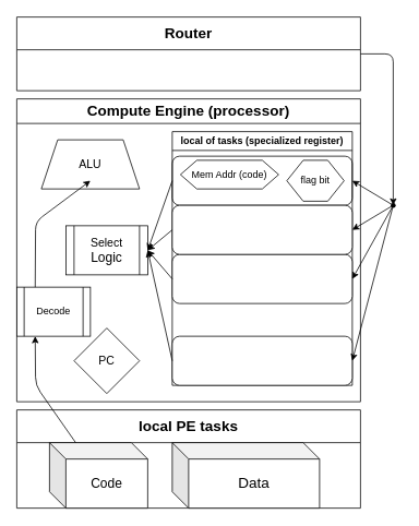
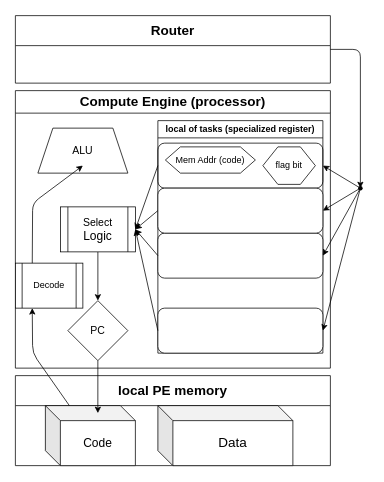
  <mxCell id="0" />
  <mxCell id="1" parent="0" />
  <mxCell id="2" value="&lt;font style=&quot;font-size: 18px;&quot;&gt;Compute Engine (processor)&lt;/font&gt;" style="swimlane;whiteSpace=wrap;html=1;startSize=30;" parent="1" vertex="1"><mxGeometry x="20" y="120" width="420" height="370" as="geometry" /></mxCell>
  <mxCell id="3" value="" style="rounded=1;whiteSpace=wrap;html=1;" parent="2" vertex="1"><mxGeometry x="190" y="70" width="220" height="60" as="geometry" /></mxCell>
  <mxCell id="4" value="&lt;font style=&quot;font-size: 14px;&quot;&gt;ALU&lt;/font&gt;" style="shape=trapezoid;perimeter=trapezoidPerimeter;whiteSpace=wrap;html=1;fixedSize=1;" parent="2" vertex="1"><mxGeometry x="30" y="50" width="120" height="60" as="geometry" /></mxCell>
+ <mxCell id="5" style="edgeStyle=none;html=1;entryX=0.5;entryY=0;entryDx=0;entryDy=0;" parent="2" source="6" target="7" edge="1"><mxGeometry relative="1" as="geometry" /></mxCell>
  <mxCell id="6" value="&lt;font style=&quot;font-size: 14px;&quot;&gt;Select&lt;/font&gt;&lt;div&gt;&lt;font size=&quot;3&quot;&gt;Logic&lt;/font&gt;&lt;/div&gt;" style="shape=process;whiteSpace=wrap;html=1;backgroundOutline=1;" parent="2" vertex="1"><mxGeometry x="60" y="155" width="100" height="60" as="geometry" /></mxCell>
  <mxCell id="7" value="&lt;font style=&quot;font-size: 14px;&quot;&gt;PC&lt;/font&gt;" style="rhombus;whiteSpace=wrap;html=1;" parent="2" vertex="1"><mxGeometry x="70" y="280" width="80" height="80" as="geometry" /></mxCell>
  <mxCell id="8" value="Decode" style="shape=process;whiteSpace=wrap;html=1;backgroundOutline=1;" parent="2" vertex="1"><mxGeometry y="230" width="90" height="60" as="geometry" /></mxCell>
  <mxCell id="9" value="local of tasks (specialized register)" style="swimlane;whiteSpace=wrap;html=1;" parent="2" vertex="1"><mxGeometry x="190" y="40" width="220" height="310" as="geometry" /></mxCell>
  <mxCell id="10" value="" style="rounded=1;whiteSpace=wrap;html=1;" parent="9" vertex="1"><mxGeometry y="150" width="220" height="60" as="geometry" /></mxCell>
  <mxCell id="11" value="" style="rounded=1;whiteSpace=wrap;html=1;" parent="9" vertex="1"><mxGeometry y="250" width="220" height="60" as="geometry" /></mxCell>
  <mxCell id="12" value="" style="rounded=1;whiteSpace=wrap;html=1;" parent="9" vertex="1"><mxGeometry y="90" width="220" height="60" as="geometry" /></mxCell>
  <mxCell id="13" style="edgeStyle=none;html=1;exitX=0;exitY=0.5;exitDx=0;exitDy=0;entryX=1;entryY=0.5;entryDx=0;entryDy=0;" parent="2" source="3" target="6" edge="1"><mxGeometry relative="1" as="geometry" /></mxCell>
  <mxCell id="14" style="edgeStyle=none;html=1;exitX=0;exitY=0.5;exitDx=0;exitDy=0;entryX=1;entryY=0.5;entryDx=0;entryDy=0;" parent="2" source="10" target="6" edge="1"><mxGeometry relative="1" as="geometry"><mxPoint x="160" y="210" as="targetPoint" /></mxGeometry></mxCell>
  <mxCell id="15" style="edgeStyle=none;html=1;exitX=0;exitY=0.5;exitDx=0;exitDy=0;entryX=1;entryY=0.5;entryDx=0;entryDy=0;" parent="2" source="11" target="6" edge="1"><mxGeometry relative="1" as="geometry"><mxPoint x="160" y="260" as="targetPoint" /></mxGeometry></mxCell>
  <mxCell id="16" style="edgeStyle=none;html=1;exitX=0;exitY=0.5;exitDx=0;exitDy=0;entryX=1;entryY=0.5;entryDx=0;entryDy=0;" parent="2" source="12" target="6" edge="1"><mxGeometry relative="1" as="geometry"><mxPoint x="150" y="200" as="targetPoint" /></mxGeometry></mxCell>
  <mxCell id="17" style="edgeStyle=none;html=1;exitX=0.25;exitY=0;exitDx=0;exitDy=0;entryX=0.5;entryY=0.833;entryDx=0;entryDy=0;entryPerimeter=0;" parent="2" source="8" target="4" edge="1"><mxGeometry relative="1" as="geometry"><Array as="points"><mxPoint x="23" y="150" /></Array></mxGeometry></mxCell>
  <mxCell id="18" value="Mem Addr (code)" style="shape=hexagon;perimeter=hexagonPerimeter2;whiteSpace=wrap;html=1;fixedSize=1;" parent="2" vertex="1"><mxGeometry x="200" y="75" width="120" height="35" as="geometry" /></mxCell>
  <mxCell id="19" value="flag bit" style="shape=hexagon;perimeter=hexagonPerimeter2;whiteSpace=wrap;html=1;fixedSize=1;" parent="2" vertex="1"><mxGeometry x="330" y="75" width="70" height="50" as="geometry" /></mxCell>
  <mxCell id="20" value="&lt;font style=&quot;font-size: 18px;&quot;&gt;Router&lt;/font&gt;" style="swimlane;whiteSpace=wrap;html=1;startSize=40;" parent="1" vertex="1"><mxGeometry x="20" y="20" width="420" height="90" as="geometry" /></mxCell>
  <mxCell id="21" style="edgeStyle=none;html=1;entryX=1;entryY=0.5;entryDx=0;entryDy=0;" parent="1" source="25" target="3" edge="1"><mxGeometry relative="1" as="geometry" /></mxCell>
  <mxCell id="22" style="edgeStyle=none;html=1;entryX=1;entryY=0.5;entryDx=0;entryDy=0;" parent="1" source="25" target="12" edge="1"><mxGeometry relative="1" as="geometry" /></mxCell>
  <mxCell id="23" style="edgeStyle=none;html=1;entryX=1;entryY=0.5;entryDx=0;entryDy=0;" parent="1" source="25" target="10" edge="1"><mxGeometry relative="1" as="geometry" /></mxCell>
  <mxCell id="24" style="edgeStyle=none;html=1;entryX=1;entryY=0.5;entryDx=0;entryDy=0;" parent="1" source="25" target="11" edge="1"><mxGeometry relative="1" as="geometry" /></mxCell>
  <mxCell id="25" value="" style="shape=waypoint;sketch=0;fillStyle=solid;size=6;pointerEvents=1;points=[];fillColor=none;resizable=0;rotatable=0;perimeter=centerPerimeter;snapToPoint=1;" parent="1" vertex="1"><mxGeometry x="470" y="240" width="20" height="20" as="geometry" /></mxCell>
  <mxCell id="26" style="edgeStyle=none;html=1;exitX=1;exitY=0.5;exitDx=0;exitDy=0;entryX=0.617;entryY=0.988;entryDx=0;entryDy=0;entryPerimeter=0;" parent="1" source="20" target="25" edge="1"><mxGeometry relative="1" as="geometry"><Array as="points"><mxPoint x="480" y="65" /></Array></mxGeometry></mxCell>
- <mxCell id="27" value="&lt;span style=&quot;font-size: 18px;&quot;&gt;local PE tasks&lt;/span&gt;" style="swimlane;whiteSpace=wrap;html=1;startSize=40;" parent="1" vertex="1"><mxGeometry x="20" y="500" width="420" height="120" as="geometry" /></mxCell>
+ <mxCell id="27" value="&lt;span style=&quot;font-size: 18px;&quot;&gt;local PE memory&lt;/span&gt;" style="swimlane;whiteSpace=wrap;html=1;startSize=40;" parent="1" vertex="1"><mxGeometry x="20" y="500" width="420" height="120" as="geometry" /></mxCell>
  <mxCell id="28" value="&lt;font size=&quot;3&quot;&gt;Code&lt;/font&gt;" style="shape=cube;whiteSpace=wrap;html=1;boundedLbl=1;backgroundOutline=1;darkOpacity=0.05;darkOpacity2=0.1;" parent="27" vertex="1"><mxGeometry x="40" y="40" width="120" height="80" as="geometry" /></mxCell>
  <mxCell id="29" value="&lt;font style=&quot;font-size: 18px;&quot;&gt;Data&lt;/font&gt;" style="shape=cube;whiteSpace=wrap;html=1;boundedLbl=1;backgroundOutline=1;darkOpacity=0.05;darkOpacity2=0.1;" parent="27" vertex="1"><mxGeometry x="190" y="40" width="180" height="80" as="geometry" /></mxCell>
+ <mxCell id="30" style="edgeStyle=none;html=1;entryX=0.583;entryY=0.125;entryDx=0;entryDy=0;entryPerimeter=0;" parent="1" source="7" target="28" edge="1"><mxGeometry relative="1" as="geometry" /></mxCell>
  <mxCell id="31" style="edgeStyle=none;html=1;entryX=0.25;entryY=1;entryDx=0;entryDy=0;" parent="1" source="28" target="8" edge="1"><mxGeometry relative="1" as="geometry"><Array as="points"><mxPoint x="43" y="470" /></Array></mxGeometry></mxCell>
